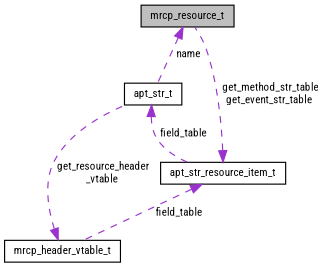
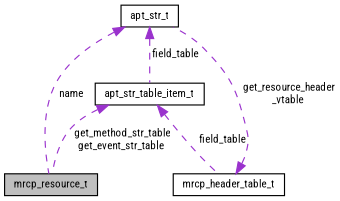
  digraph {
    fontname="Roboto Condensed"
    node [color=black fillcolor=white fontname="Roboto Condensed" fontsize=10 shape=record style=filled]
    edge [color=darkorchid3 dir=back fontname="Roboto Condensed" fontsize=10 labelfontname=Helvetica labelfontsize=10 style=dashed]
    n1 [fillcolor=grey75 fontcolor=black height=0.2 label=mrcp_resource_t width=0.4]
    n2 [height=0.2 label=apt_str_t width=0.4]
-   n3 [height=0.2 label=apt_str_resource_item_t width=0.4]
-   n4 [height=0.2 label=mrcp_header_vtable_t width=0.4]
-   n1 -> n2 [label=" name"]
+   n3 [height=0.2 label=apt_str_table_item_t width=0.4]
+   n4 [height=0.2 label=mrcp_header_table_t width=0.4]
+   n2 -> n1 [label=" name"]
    n2 -> n3 [label=" field_table"]
    n3 -> n1 [label=" get_method_str_table\nget_event_str_table"]
    n3 -> n4 [label=" field_table"]
    n4 -> n2 [label=" get_resource_header\l_vtable"]
  }
